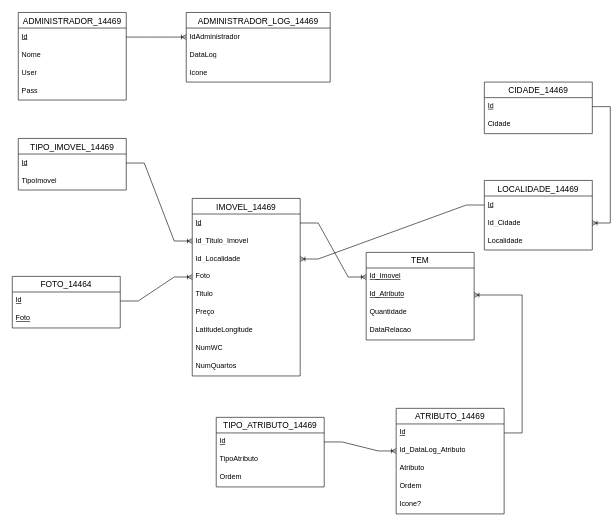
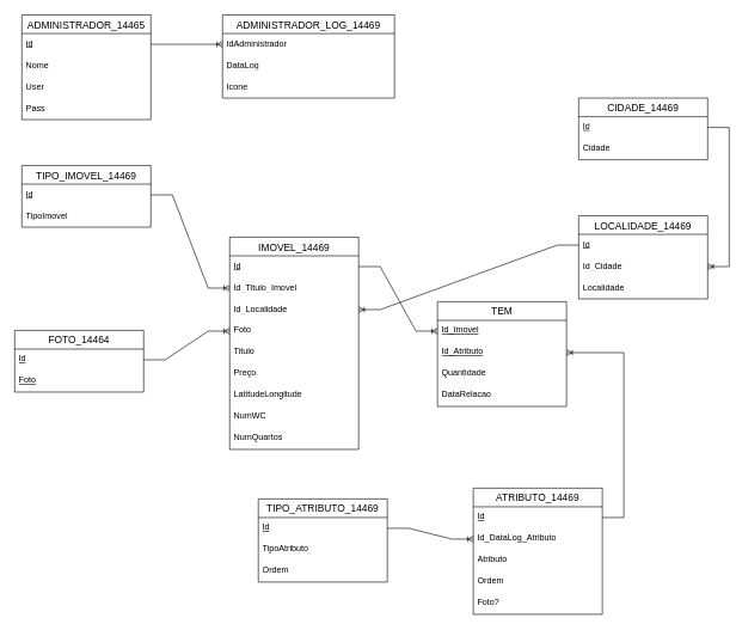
  <mxCell id="0" />
  <mxCell id="1" parent="0" />
- <mxCell id="2" value="ADMINISTRADOR_14469" style="swimlane;fontStyle=0;childLayout=stackLayout;horizontal=1;startSize=26;horizontalStack=0;resizeParent=1;resizeParentMax=0;resizeLast=0;collapsible=1;marginBottom=0;align=center;fontSize=14;" vertex="1" parent="1"><mxGeometry x="30" y="20" width="180" height="146" as="geometry" /></mxCell>
+ <mxCell id="2" value="ADMINISTRADOR_14465" style="swimlane;fontStyle=0;childLayout=stackLayout;horizontal=1;startSize=26;horizontalStack=0;resizeParent=1;resizeParentMax=0;resizeLast=0;collapsible=1;marginBottom=0;align=center;fontSize=14;" vertex="1" parent="1"><mxGeometry x="30" y="20" width="180" height="146" as="geometry" /></mxCell>
  <mxCell id="3" value="Id" style="text;strokeColor=none;fillColor=none;spacingLeft=4;spacingRight=4;overflow=hidden;rotatable=0;points=[[0,0.5],[1,0.5]];portConstraint=eastwest;fontSize=12;whiteSpace=wrap;html=1;fontStyle=4" vertex="1" parent="2"><mxGeometry y="26" width="180" height="30" as="geometry" /></mxCell>
  <mxCell id="4" value="Nome" style="text;strokeColor=none;fillColor=none;spacingLeft=4;spacingRight=4;overflow=hidden;rotatable=0;points=[[0,0.5],[1,0.5]];portConstraint=eastwest;fontSize=12;whiteSpace=wrap;html=1;" vertex="1" parent="2"><mxGeometry y="56" width="180" height="30" as="geometry" /></mxCell>
  <mxCell id="5" value="User" style="text;strokeColor=none;fillColor=none;spacingLeft=4;spacingRight=4;overflow=hidden;rotatable=0;points=[[0,0.5],[1,0.5]];portConstraint=eastwest;fontSize=12;whiteSpace=wrap;html=1;" vertex="1" parent="2"><mxGeometry y="86" width="180" height="30" as="geometry" /></mxCell>
  <mxCell id="6" value="Pass" style="text;strokeColor=none;fillColor=none;spacingLeft=4;spacingRight=4;overflow=hidden;rotatable=0;points=[[0,0.5],[1,0.5]];portConstraint=eastwest;fontSize=12;whiteSpace=wrap;html=1;" vertex="1" parent="2"><mxGeometry y="116" width="180" height="30" as="geometry" /></mxCell>
  <mxCell id="7" value="ADMINISTRADOR_LOG_14469" style="swimlane;fontStyle=0;childLayout=stackLayout;horizontal=1;startSize=26;horizontalStack=0;resizeParent=1;resizeParentMax=0;resizeLast=0;collapsible=1;marginBottom=0;align=center;fontSize=14;" vertex="1" parent="1"><mxGeometry x="310" y="20" width="240" height="116" as="geometry" /></mxCell>
  <mxCell id="8" value="IdAdministrador" style="text;strokeColor=none;fillColor=none;spacingLeft=4;spacingRight=4;overflow=hidden;rotatable=0;points=[[0,0.5],[1,0.5]];portConstraint=eastwest;fontSize=12;whiteSpace=wrap;html=1;" vertex="1" parent="7"><mxGeometry y="26" width="240" height="30" as="geometry" /></mxCell>
  <mxCell id="9" value="DataLog" style="text;strokeColor=none;fillColor=none;spacingLeft=4;spacingRight=4;overflow=hidden;rotatable=0;points=[[0,0.5],[1,0.5]];portConstraint=eastwest;fontSize=12;whiteSpace=wrap;html=1;" vertex="1" parent="7"><mxGeometry y="56" width="240" height="30" as="geometry" /></mxCell>
  <mxCell id="10" value="Icone" style="text;strokeColor=none;fillColor=none;spacingLeft=4;spacingRight=4;overflow=hidden;rotatable=0;points=[[0,0.5],[1,0.5]];portConstraint=eastwest;fontSize=12;whiteSpace=wrap;html=1;" vertex="1" parent="7"><mxGeometry y="86" width="240" height="30" as="geometry" /></mxCell>
  <mxCell id="11" value="TIPO_IMOVEL_14469" style="swimlane;fontStyle=0;childLayout=stackLayout;horizontal=1;startSize=26;horizontalStack=0;resizeParent=1;resizeParentMax=0;resizeLast=0;collapsible=1;marginBottom=0;align=center;fontSize=14;" vertex="1" parent="1"><mxGeometry x="30" y="230" width="180" height="86" as="geometry" /></mxCell>
  <mxCell id="12" value="Id" style="text;strokeColor=none;fillColor=none;spacingLeft=4;spacingRight=4;overflow=hidden;rotatable=0;points=[[0,0.5],[1,0.5]];portConstraint=eastwest;fontSize=12;whiteSpace=wrap;html=1;fontStyle=4" vertex="1" parent="11"><mxGeometry y="26" width="180" height="30" as="geometry" /></mxCell>
  <mxCell id="13" value="TipoImovel" style="text;strokeColor=none;fillColor=none;spacingLeft=4;spacingRight=4;overflow=hidden;rotatable=0;points=[[0,0.5],[1,0.5]];portConstraint=eastwest;fontSize=12;whiteSpace=wrap;html=1;" vertex="1" parent="11"><mxGeometry y="56" width="180" height="30" as="geometry" /></mxCell>
  <mxCell id="14" value="IMOVEL_14469" style="swimlane;fontStyle=0;childLayout=stackLayout;horizontal=1;startSize=26;horizontalStack=0;resizeParent=1;resizeParentMax=0;resizeLast=0;collapsible=1;marginBottom=0;align=center;fontSize=14;" vertex="1" parent="1"><mxGeometry x="320" y="330" width="180" height="296" as="geometry" /></mxCell>
  <mxCell id="15" value="Id" style="text;strokeColor=none;fillColor=none;spacingLeft=4;spacingRight=4;overflow=hidden;rotatable=0;points=[[0,0.5],[1,0.5]];portConstraint=eastwest;fontSize=12;whiteSpace=wrap;html=1;fontStyle=4" vertex="1" parent="14"><mxGeometry y="26" width="180" height="30" as="geometry" /></mxCell>
  <mxCell id="16" value="Id_Titulo_Imovel" style="text;strokeColor=none;fillColor=none;spacingLeft=4;spacingRight=4;overflow=hidden;rotatable=0;points=[[0,0.5],[1,0.5]];portConstraint=eastwest;fontSize=12;whiteSpace=wrap;html=1;" vertex="1" parent="14"><mxGeometry y="56" width="180" height="30" as="geometry" /></mxCell>
  <mxCell id="17" value="Id_Localidade" style="text;strokeColor=none;fillColor=none;spacingLeft=4;spacingRight=4;overflow=hidden;rotatable=0;points=[[0,0.5],[1,0.5]];portConstraint=eastwest;fontSize=12;whiteSpace=wrap;html=1;" vertex="1" parent="14"><mxGeometry y="86" width="180" height="30" as="geometry" /></mxCell>
  <mxCell id="18" value="Foto" style="text;strokeColor=none;fillColor=none;spacingLeft=4;spacingRight=4;overflow=hidden;rotatable=0;points=[[0,0.5],[1,0.5]];portConstraint=eastwest;fontSize=12;whiteSpace=wrap;html=1;" vertex="1" parent="14"><mxGeometry y="116" width="180" height="30" as="geometry" /></mxCell>
  <mxCell id="19" value="Titulo" style="text;strokeColor=none;fillColor=none;spacingLeft=4;spacingRight=4;overflow=hidden;rotatable=0;points=[[0,0.5],[1,0.5]];portConstraint=eastwest;fontSize=12;whiteSpace=wrap;html=1;" vertex="1" parent="14"><mxGeometry y="146" width="180" height="30" as="geometry" /></mxCell>
  <mxCell id="20" value="Preço" style="text;strokeColor=none;fillColor=none;spacingLeft=4;spacingRight=4;overflow=hidden;rotatable=0;points=[[0,0.5],[1,0.5]];portConstraint=eastwest;fontSize=12;whiteSpace=wrap;html=1;" vertex="1" parent="14"><mxGeometry y="176" width="180" height="30" as="geometry" /></mxCell>
  <mxCell id="21" value="LatitudeLongitude" style="text;strokeColor=none;fillColor=none;spacingLeft=4;spacingRight=4;overflow=hidden;rotatable=0;points=[[0,0.5],[1,0.5]];portConstraint=eastwest;fontSize=12;whiteSpace=wrap;html=1;" vertex="1" parent="14"><mxGeometry y="206" width="180" height="30" as="geometry" /></mxCell>
  <mxCell id="22" value="NumWC" style="text;strokeColor=none;fillColor=none;spacingLeft=4;spacingRight=4;overflow=hidden;rotatable=0;points=[[0,0.5],[1,0.5]];portConstraint=eastwest;fontSize=12;whiteSpace=wrap;html=1;" vertex="1" parent="14"><mxGeometry y="236" width="180" height="30" as="geometry" /></mxCell>
  <mxCell id="23" value="NumQuartos" style="text;strokeColor=none;fillColor=none;spacingLeft=4;spacingRight=4;overflow=hidden;rotatable=0;points=[[0,0.5],[1,0.5]];portConstraint=eastwest;fontSize=12;whiteSpace=wrap;html=1;" vertex="1" parent="14"><mxGeometry y="266" width="180" height="30" as="geometry" /></mxCell>
  <mxCell id="24" value="CIDADE_14469" style="swimlane;fontStyle=0;childLayout=stackLayout;horizontal=1;startSize=26;horizontalStack=0;resizeParent=1;resizeParentMax=0;resizeLast=0;collapsible=1;marginBottom=0;align=center;fontSize=14;" vertex="1" parent="1"><mxGeometry x="807" y="136" width="180" height="86" as="geometry" /></mxCell>
  <mxCell id="25" value="Id" style="text;strokeColor=none;fillColor=none;spacingLeft=4;spacingRight=4;overflow=hidden;rotatable=0;points=[[0,0.5],[1,0.5]];portConstraint=eastwest;fontSize=12;whiteSpace=wrap;html=1;fontStyle=4" vertex="1" parent="24"><mxGeometry y="26" width="180" height="30" as="geometry" /></mxCell>
  <mxCell id="26" value="Cidade" style="text;strokeColor=none;fillColor=none;spacingLeft=4;spacingRight=4;overflow=hidden;rotatable=0;points=[[0,0.5],[1,0.5]];portConstraint=eastwest;fontSize=12;whiteSpace=wrap;html=1;" vertex="1" parent="24"><mxGeometry y="56" width="180" height="30" as="geometry" /></mxCell>
  <mxCell id="27" value="LOCALIDADE_14469" style="swimlane;fontStyle=0;childLayout=stackLayout;horizontal=1;startSize=26;horizontalStack=0;resizeParent=1;resizeParentMax=0;resizeLast=0;collapsible=1;marginBottom=0;align=center;fontSize=14;" vertex="1" parent="1"><mxGeometry x="807" y="300" width="180" height="116" as="geometry" /></mxCell>
  <mxCell id="28" value="Id" style="text;strokeColor=none;fillColor=none;spacingLeft=4;spacingRight=4;overflow=hidden;rotatable=0;points=[[0,0.5],[1,0.5]];portConstraint=eastwest;fontSize=12;whiteSpace=wrap;html=1;fontStyle=4" vertex="1" parent="27"><mxGeometry y="26" width="180" height="30" as="geometry" /></mxCell>
  <mxCell id="29" value="Id_Cidade" style="text;strokeColor=none;fillColor=none;spacingLeft=4;spacingRight=4;overflow=hidden;rotatable=0;points=[[0,0.5],[1,0.5]];portConstraint=eastwest;fontSize=12;whiteSpace=wrap;html=1;fontStyle=0" vertex="1" parent="27"><mxGeometry y="56" width="180" height="30" as="geometry" /></mxCell>
  <mxCell id="30" value="Localidade" style="text;strokeColor=none;fillColor=none;spacingLeft=4;spacingRight=4;overflow=hidden;rotatable=0;points=[[0,0.5],[1,0.5]];portConstraint=eastwest;fontSize=12;whiteSpace=wrap;html=1;" vertex="1" parent="27"><mxGeometry y="86" width="180" height="30" as="geometry" /></mxCell>
  <mxCell id="31" value="ATRIBUTO_14469" style="swimlane;fontStyle=0;childLayout=stackLayout;horizontal=1;startSize=26;horizontalStack=0;resizeParent=1;resizeParentMax=0;resizeLast=0;collapsible=1;marginBottom=0;align=center;fontSize=14;" vertex="1" parent="1"><mxGeometry x="660" y="680" width="180" height="176" as="geometry" /></mxCell>
  <mxCell id="32" value="Id" style="text;strokeColor=none;fillColor=none;spacingLeft=4;spacingRight=4;overflow=hidden;rotatable=0;points=[[0,0.5],[1,0.5]];portConstraint=eastwest;fontSize=12;whiteSpace=wrap;html=1;fontStyle=4" vertex="1" parent="31"><mxGeometry y="26" width="180" height="30" as="geometry" /></mxCell>
  <mxCell id="33" value="Id_DataLog_Atributo" style="text;strokeColor=none;fillColor=none;spacingLeft=4;spacingRight=4;overflow=hidden;rotatable=0;points=[[0,0.5],[1,0.5]];portConstraint=eastwest;fontSize=12;whiteSpace=wrap;html=1;" vertex="1" parent="31"><mxGeometry y="56" width="180" height="30" as="geometry" /></mxCell>
  <mxCell id="34" value="Atributo" style="text;strokeColor=none;fillColor=none;spacingLeft=4;spacingRight=4;overflow=hidden;rotatable=0;points=[[0,0.5],[1,0.5]];portConstraint=eastwest;fontSize=12;whiteSpace=wrap;html=1;" vertex="1" parent="31"><mxGeometry y="86" width="180" height="30" as="geometry" /></mxCell>
  <mxCell id="35" value="Ordem" style="text;strokeColor=none;fillColor=none;spacingLeft=4;spacingRight=4;overflow=hidden;rotatable=0;points=[[0,0.5],[1,0.5]];portConstraint=eastwest;fontSize=12;whiteSpace=wrap;html=1;" vertex="1" parent="31"><mxGeometry y="116" width="180" height="30" as="geometry" /></mxCell>
- <mxCell id="36" value="Icone?" style="text;strokeColor=none;fillColor=none;spacingLeft=4;spacingRight=4;overflow=hidden;rotatable=0;points=[[0,0.5],[1,0.5]];portConstraint=eastwest;fontSize=12;whiteSpace=wrap;html=1;" vertex="1" parent="31"><mxGeometry y="146" width="180" height="30" as="geometry" /></mxCell>
+ <mxCell id="36" value="Foto?" style="text;strokeColor=none;fillColor=none;spacingLeft=4;spacingRight=4;overflow=hidden;rotatable=0;points=[[0,0.5],[1,0.5]];portConstraint=eastwest;fontSize=12;whiteSpace=wrap;html=1;" vertex="1" parent="31"><mxGeometry y="146" width="180" height="30" as="geometry" /></mxCell>
  <mxCell id="37" value="TIPO_ATRIBUTO_14469" style="swimlane;fontStyle=0;childLayout=stackLayout;horizontal=1;startSize=26;horizontalStack=0;resizeParent=1;resizeParentMax=0;resizeLast=0;collapsible=1;marginBottom=0;align=center;fontSize=14;" vertex="1" parent="1"><mxGeometry x="360" y="695" width="180" height="116" as="geometry" /></mxCell>
  <mxCell id="38" value="Id" style="text;strokeColor=none;fillColor=none;spacingLeft=4;spacingRight=4;overflow=hidden;rotatable=0;points=[[0,0.5],[1,0.5]];portConstraint=eastwest;fontSize=12;whiteSpace=wrap;html=1;fontStyle=4" vertex="1" parent="37"><mxGeometry y="26" width="180" height="30" as="geometry" /></mxCell>
  <mxCell id="39" value="TipoAtributo" style="text;strokeColor=none;fillColor=none;spacingLeft=4;spacingRight=4;overflow=hidden;rotatable=0;points=[[0,0.5],[1,0.5]];portConstraint=eastwest;fontSize=12;whiteSpace=wrap;html=1;" vertex="1" parent="37"><mxGeometry y="56" width="180" height="30" as="geometry" /></mxCell>
  <mxCell id="40" value="Ordem" style="text;strokeColor=none;fillColor=none;spacingLeft=4;spacingRight=4;overflow=hidden;rotatable=0;points=[[0,0.5],[1,0.5]];portConstraint=eastwest;fontSize=12;whiteSpace=wrap;html=1;" vertex="1" parent="37"><mxGeometry y="86" width="180" height="30" as="geometry" /></mxCell>
  <mxCell id="41" value="TEM" style="swimlane;fontStyle=0;childLayout=stackLayout;horizontal=1;startSize=26;horizontalStack=0;resizeParent=1;resizeParentMax=0;resizeLast=0;collapsible=1;marginBottom=0;align=center;fontSize=14;" vertex="1" parent="1"><mxGeometry x="610" y="420" width="180" height="146" as="geometry" /></mxCell>
  <mxCell id="42" value="Id_Imovel" style="text;strokeColor=none;fillColor=none;spacingLeft=4;spacingRight=4;overflow=hidden;rotatable=0;points=[[0,0.5],[1,0.5]];portConstraint=eastwest;fontSize=12;whiteSpace=wrap;html=1;fontStyle=4" vertex="1" parent="41"><mxGeometry y="26" width="180" height="30" as="geometry" /></mxCell>
  <mxCell id="43" value="Id_Atributo" style="text;strokeColor=none;fillColor=none;spacingLeft=4;spacingRight=4;overflow=hidden;rotatable=0;points=[[0,0.5],[1,0.5]];portConstraint=eastwest;fontSize=12;whiteSpace=wrap;html=1;fontStyle=4" vertex="1" parent="41"><mxGeometry y="56" width="180" height="30" as="geometry" /></mxCell>
  <mxCell id="44" value="Quantidade" style="text;strokeColor=none;fillColor=none;spacingLeft=4;spacingRight=4;overflow=hidden;rotatable=0;points=[[0,0.5],[1,0.5]];portConstraint=eastwest;fontSize=12;whiteSpace=wrap;html=1;" vertex="1" parent="41"><mxGeometry y="86" width="180" height="30" as="geometry" /></mxCell>
  <mxCell id="45" value="DataRelacao" style="text;strokeColor=none;fillColor=none;spacingLeft=4;spacingRight=4;overflow=hidden;rotatable=0;points=[[0,0.5],[1,0.5]];portConstraint=eastwest;fontSize=12;whiteSpace=wrap;html=1;" vertex="1" parent="41"><mxGeometry y="116" width="180" height="30" as="geometry" /></mxCell>
  <mxCell id="46" value="" style="edgeStyle=entityRelationEdgeStyle;fontSize=12;html=1;endArrow=ERoneToMany;rounded=0;" edge="1" parent="1" source="12" target="16"><mxGeometry width="100" height="100" relative="1" as="geometry"><mxPoint x="560" y="350" as="sourcePoint" /><mxPoint x="660" y="250" as="targetPoint" /></mxGeometry></mxCell>
  <mxCell id="47" value="" style="edgeStyle=entityRelationEdgeStyle;fontSize=12;html=1;endArrow=ERoneToMany;rounded=0;" edge="1" parent="1" source="3" target="8"><mxGeometry width="100" height="100" relative="1" as="geometry"><mxPoint x="560" y="350" as="sourcePoint" /><mxPoint x="660" y="250" as="targetPoint" /></mxGeometry></mxCell>
  <mxCell id="48" value="" style="edgeStyle=entityRelationEdgeStyle;fontSize=12;html=1;endArrow=ERoneToMany;rounded=0;" edge="1" parent="1" source="15" target="42"><mxGeometry width="100" height="100" relative="1" as="geometry"><mxPoint x="560" y="460" as="sourcePoint" /><mxPoint x="660" y="360" as="targetPoint" /></mxGeometry></mxCell>
  <mxCell id="49" value="" style="edgeStyle=entityRelationEdgeStyle;fontSize=12;html=1;endArrow=ERoneToMany;rounded=0;" edge="1" parent="1" source="25" target="29"><mxGeometry width="100" height="100" relative="1" as="geometry"><mxPoint x="560" y="460" as="sourcePoint" /><mxPoint x="660" y="360" as="targetPoint" /></mxGeometry></mxCell>
  <mxCell id="50" value="" style="edgeStyle=entityRelationEdgeStyle;fontSize=12;html=1;endArrow=ERoneToMany;rounded=0;" edge="1" parent="1" source="28" target="17"><mxGeometry width="100" height="100" relative="1" as="geometry"><mxPoint x="560" y="460" as="sourcePoint" /><mxPoint x="660" y="360" as="targetPoint" /></mxGeometry></mxCell>
  <mxCell id="51" value="" style="edgeStyle=entityRelationEdgeStyle;fontSize=12;html=1;endArrow=ERoneToMany;rounded=0;" edge="1" parent="1" source="32" target="43"><mxGeometry width="100" height="100" relative="1" as="geometry"><mxPoint x="560" y="460" as="sourcePoint" /><mxPoint x="660" y="360" as="targetPoint" /></mxGeometry></mxCell>
  <mxCell id="52" value="" style="edgeStyle=entityRelationEdgeStyle;fontSize=12;html=1;endArrow=ERoneToMany;rounded=0;" edge="1" parent="1" source="38" target="33"><mxGeometry width="100" height="100" relative="1" as="geometry"><mxPoint x="560" y="460" as="sourcePoint" /><mxPoint x="620" y="770" as="targetPoint" /></mxGeometry></mxCell>
  <mxCell id="53" value="FOTO_14464" style="swimlane;fontStyle=0;childLayout=stackLayout;horizontal=1;startSize=26;horizontalStack=0;resizeParent=1;resizeParentMax=0;resizeLast=0;collapsible=1;marginBottom=0;align=center;fontSize=14;" vertex="1" parent="1"><mxGeometry x="20" y="460" width="180" height="86" as="geometry" /></mxCell>
  <mxCell id="54" value="Id" style="text;strokeColor=none;fillColor=none;spacingLeft=4;spacingRight=4;overflow=hidden;rotatable=0;points=[[0,0.5],[1,0.5]];portConstraint=eastwest;fontSize=12;whiteSpace=wrap;html=1;fontStyle=4" vertex="1" parent="53"><mxGeometry y="26" width="180" height="30" as="geometry" /></mxCell>
  <mxCell id="55" value="Foto" style="text;strokeColor=none;fillColor=none;spacingLeft=4;spacingRight=4;overflow=hidden;rotatable=0;points=[[0,0.5],[1,0.5]];portConstraint=eastwest;fontSize=12;whiteSpace=wrap;html=1;fontStyle=4" vertex="1" parent="53"><mxGeometry y="56" width="180" height="30" as="geometry" /></mxCell>
  <mxCell id="56" value="" style="edgeStyle=entityRelationEdgeStyle;fontSize=12;html=1;endArrow=ERoneToMany;rounded=0;" edge="1" parent="1" source="54" target="18"><mxGeometry width="100" height="100" relative="1" as="geometry"><mxPoint x="560" y="460" as="sourcePoint" /><mxPoint x="660" y="360" as="targetPoint" /></mxGeometry></mxCell>
